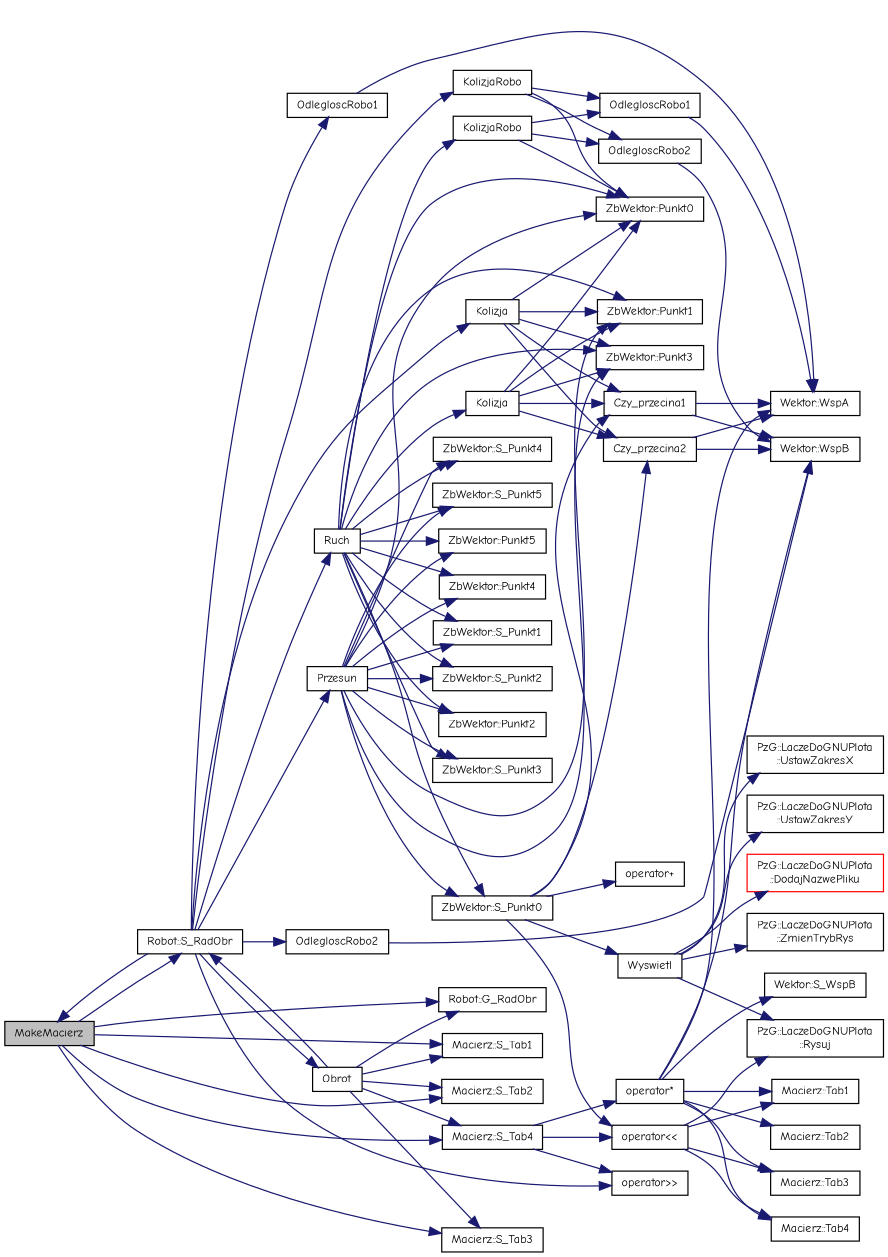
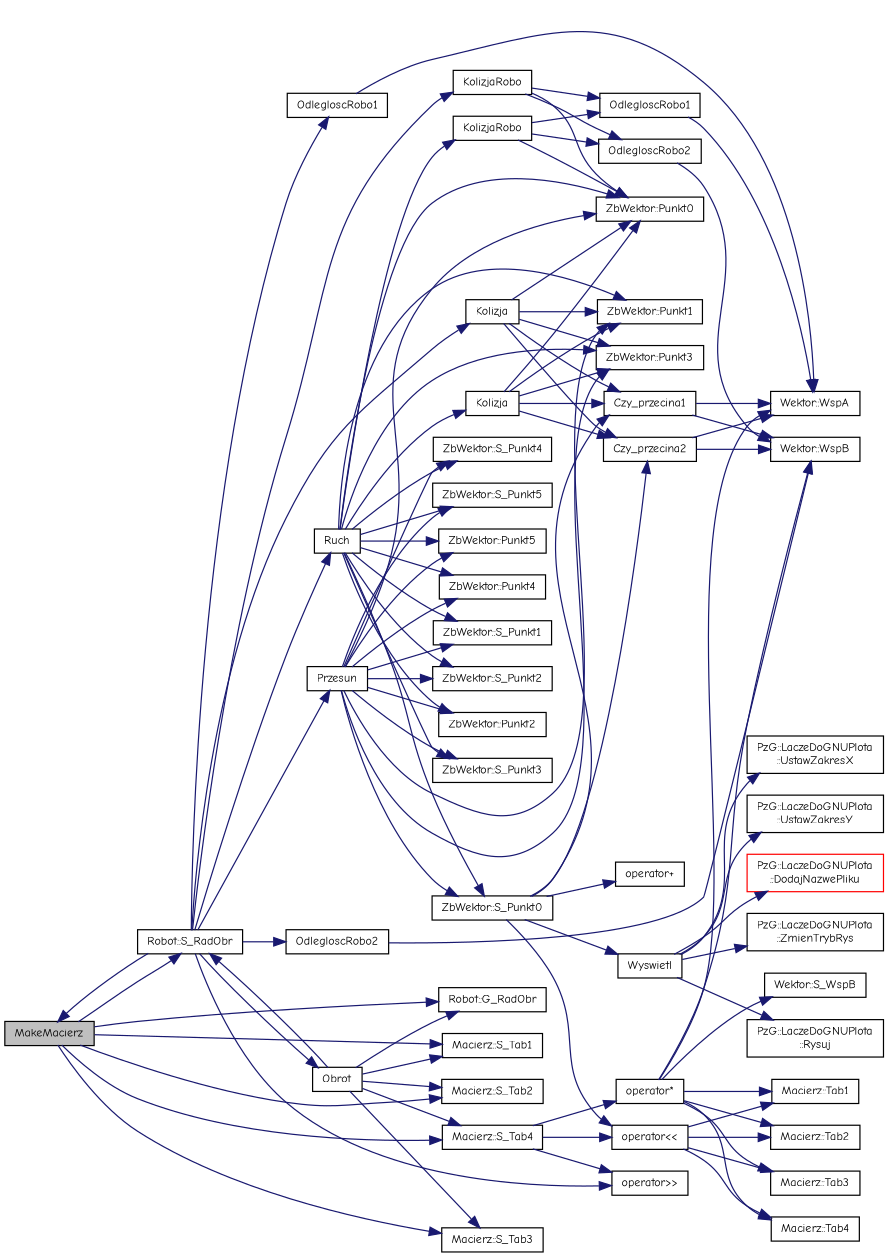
  digraph {
    fontname="Comic Neue"
    rankdir=LR
    node [color=black fillcolor=white fontname="Comic Neue" fontsize=10 shape=record style=filled]
    edge [color=midnightblue fontname="Comic Neue" fontsize=10 labelfontname=Helvetica labelfontsize=10 style=solid]
    n1 [fillcolor=grey75 fontcolor=black height=0.2 label=MakeMacierz width=0.4]
    n2 [height=0.2 label="Robot::S_RadObr" width=0.4]
    n3 [height=0.2 label="Robot::G_RadObr" width=0.4]
    n4 [height=0.2 label="Macierz::S_Tab1" width=0.4]
    n5 [height=0.2 label="Macierz::S_Tab2" width=0.4]
    n6 [height=0.2 label="Macierz::S_Tab3" width=0.4]
    n7 [height=0.2 label="Macierz::S_Tab4" width=0.4]
    n8 [height=0.2 label="operator\>\>" width=0.4]
    n9 [height=0.2 label=Obrot width=0.4]
    n10 [height=0.2 label=Przesun width=0.4]
    n11 [height=0.2 label=Ruch width=0.4]
    n12 [height=0.2 label=Kolizja width=0.4]
    n13 [height=0.2 label=KolizjaRobo width=0.4]
    n14 [height=0.2 label=OdlegloscRobo1 width=0.4]
    n15 [height=0.2 label=OdlegloscRobo2 width=0.4]
    n16 [height=0.2 label="operator\<\<" width=0.4]
    n17 [height=0.2 label="operator*" width=0.4]
    n18 [height=0.2 label="ZbWektor::Punkt4" width=0.4]
    n19 [height=0.2 label="ZbWektor::Punkt0" width=0.4]
    n20 [height=0.2 label="ZbWektor::S_Punkt0" width=0.4]
    n21 [height=0.2 label="ZbWektor::S_Punkt1" width=0.4]
    n22 [height=0.2 label="ZbWektor::Punkt1" width=0.4]
    n23 [height=0.2 label="ZbWektor::S_Punkt2" width=0.4]
    n24 [height=0.2 label="ZbWektor::Punkt2" width=0.4]
    n25 [height=0.2 label="ZbWektor::S_Punkt3" width=0.4]
    n26 [height=0.2 label="ZbWektor::Punkt3" width=0.4]
    n27 [height=0.2 label="ZbWektor::S_Punkt4" width=0.4]
    n28 [height=0.2 label="ZbWektor::S_Punkt5" width=0.4]
    n29 [height=0.2 label="ZbWektor::Punkt5" width=0.4]
    n30 [height=0.2 label=Kolizja width=0.4]
    n31 [height=0.2 label=KolizjaRobo width=0.4]
    n32 [height=0.2 label=Czy_przecina1 width=0.4]
    n33 [height=0.2 label=Czy_przecina2 width=0.4]
    n34 [height=0.2 label=OdlegloscRobo1 width=0.4]
    n35 [height=0.2 label=OdlegloscRobo2 width=0.4]
    n36 [height=0.2 label="Wektor::WspA" width=0.4]
    n37 [height=0.2 label="Wektor::WspB" width=0.4]
    n38 [height=0.2 label="Macierz::Tab1" width=0.4]
    n39 [height=0.2 label="Macierz::Tab2" width=0.4]
    n40 [height=0.2 label="Macierz::Tab3" width=0.4]
    n41 [height=0.2 label="Macierz::Tab4" width=0.4]
    n42 [height=0.2 label="Wektor::S_WspB" width=0.4]
    n43 [height=0.2 label="operator+" width=0.4]
    n44 [height=0.2 label=Wyswietl width=0.4]
    n45 [color=red height=0.2 label="PzG::LaczeDoGNUPlota\l::DodajNazwePliku" width=0.4]
    n46 [height=0.2 label="PzG::LaczeDoGNUPlota\l::ZmienTrybRys" width=0.4]
    n47 [height=0.2 label="PzG::LaczeDoGNUPlota\l::UstawZakresX" width=0.4]
    n48 [height=0.2 label="PzG::LaczeDoGNUPlota\l::UstawZakresY" width=0.4]
    n49 [height=0.2 label="PzG::LaczeDoGNUPlota\l::Rysuj" width=0.4]
    n1 -> n2
    n1 -> n3
    n1 -> n4
    n1 -> n5
    n1 -> n6
    n1 -> n7
    n2 -> n1
    n2 -> n8
    n2 -> n9
    n2 -> n10
    n2 -> n11
    n2 -> n12
    n2 -> n13
    n2 -> n14
    n2 -> n15
    n7 -> n8
    n7 -> n16
    n7 -> n17
    n9 -> n2
    n9 -> n3
    n9 -> n4
    n9 -> n5
    n9 -> n6
    n9 -> n7
    n10 -> n18
    n10 -> n19
    n10 -> n20
    n10 -> n21
    n10 -> n22
    n10 -> n23
    n10 -> n24
    n10 -> n25
    n10 -> n26
    n10 -> n27
    n10 -> n28
    n10 -> n29
    n11 -> n18
    n11 -> n19
    n11 -> n20
    n11 -> n21
    n11 -> n22
    n11 -> n23
    n11 -> n24
    n11 -> n25
    n11 -> n26
    n11 -> n27
    n11 -> n28
    n11 -> n29
    n11 -> n30
    n11 -> n31
    n12 -> n19
    n12 -> n22
    n12 -> n26
    n12 -> n32
    n12 -> n33
    n13 -> n19
    n13 -> n34
    n13 -> n35
    n14 -> n36
    n15 -> n37
    n16 -> n38
-   n16 -> n49
+   n16 -> n39
    n16 -> n40
    n16 -> n41
    n17 -> n36
    n17 -> n37
    n17 -> n38
    n17 -> n39
    n17 -> n40
    n17 -> n41
    n17 -> n42
    n20 -> n16
    n20 -> n32
    n20 -> n33
    n20 -> n43
    n20 -> n44
    n30 -> n19
    n30 -> n22
    n30 -> n26
    n30 -> n32
    n30 -> n33
    n31 -> n19
    n31 -> n34
    n31 -> n35
    n32 -> n36
    n32 -> n37
    n33 -> n36
    n33 -> n37
    n34 -> n36
    n35 -> n37
    n44 -> n45
    n44 -> n46
    n44 -> n47
    n44 -> n48
    n44 -> n49
  }
